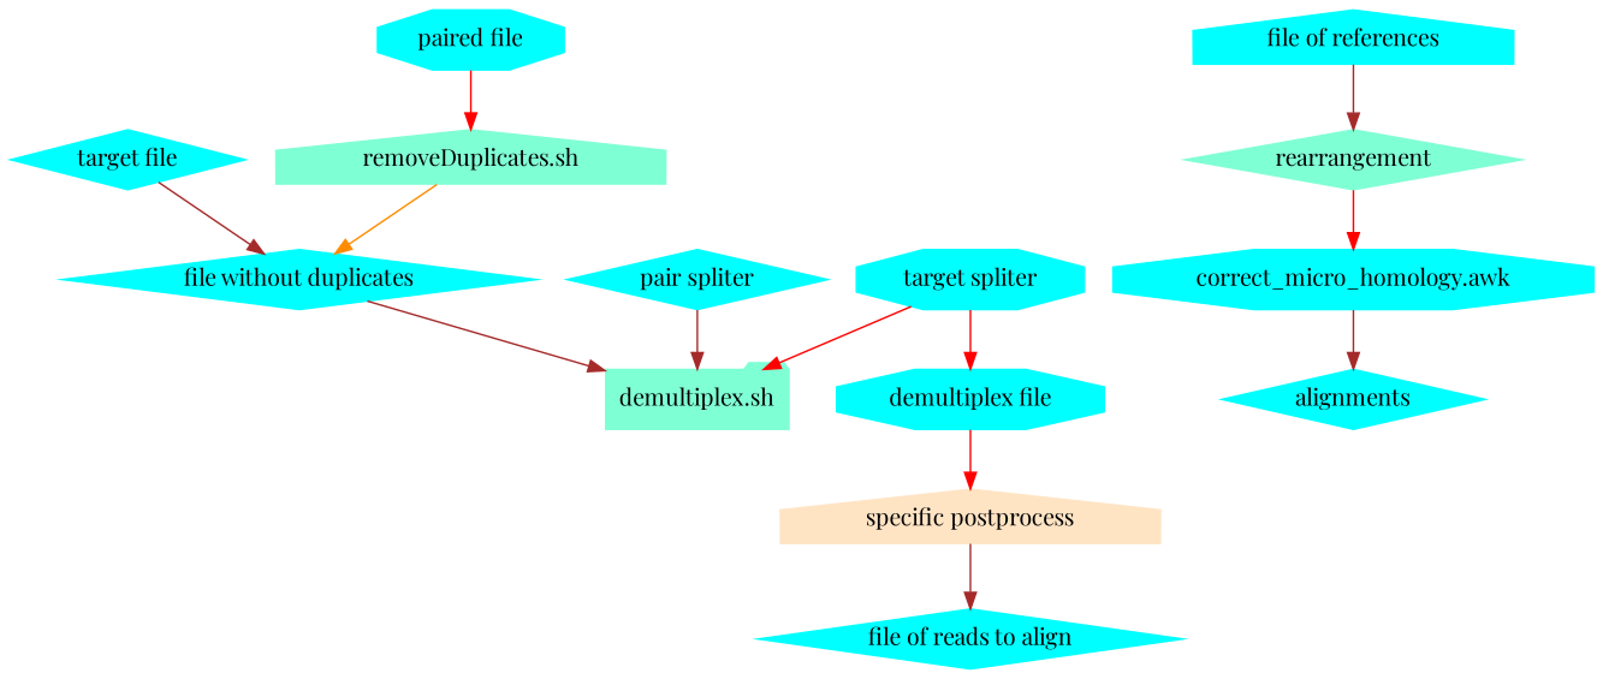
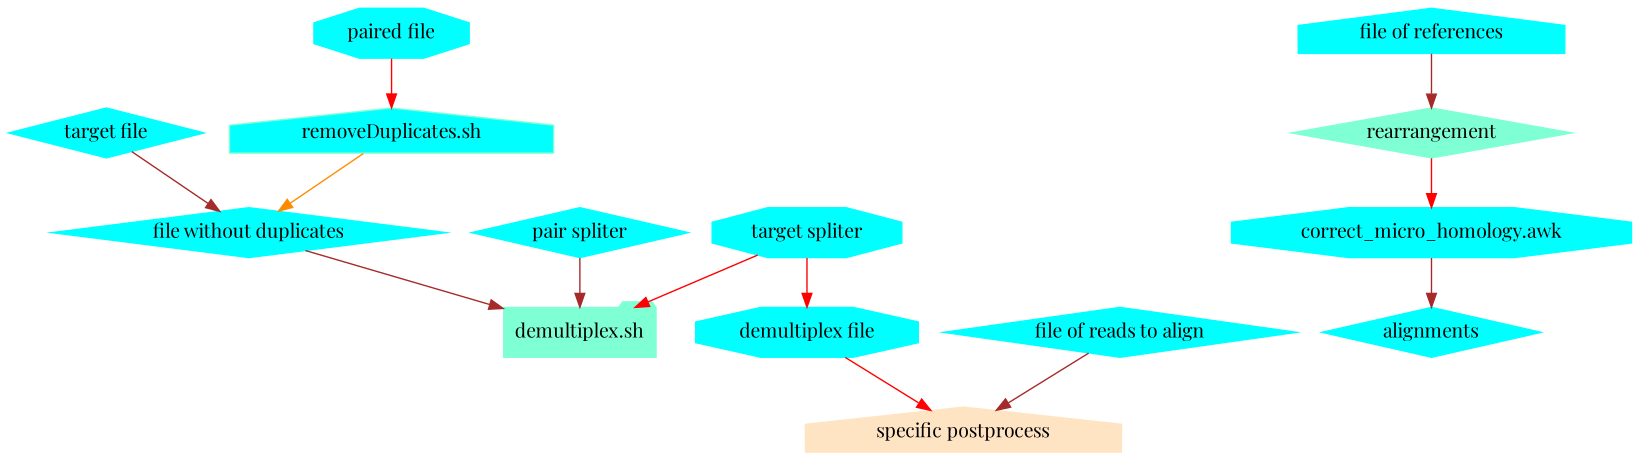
  digraph {
    fontname="Playfair Display"
    node [color=aqua fontname="Playfair Display" shape=diamond style=filled]
    edge [color=brown fontname="Playfair Display"]
    n1 [label="target file"]
    n2 [label="file without duplicates"]
-   n3 [color=aquamarine label="removeDuplicates.sh" shape=house]
+   n3 [color=aquamarine label="removeDuplicates.sh" shape=house fillcolor=aqua]
    n4 [label="paired file" shape=octagon]
    n5 [color=aquamarine label="demultiplex.sh" shape=folder]
    n6 [label="target spliter" shape=octagon]
    n7 [label="demultiplex file" shape=octagon]
    n8 [label="pair spliter"]
    n9 [color=bisque label="specific postprocess" shape=house]
    n10 [label="file of reads to align"]
    n11 [color=aquamarine label=rearrangement]
    n12 [label="correct_micro_homology.awk" shape=octagon]
    n13 [label="file of references" shape=house]
    n14 [label=alignments]
    n1 -> n2
    n2 -> n5
    n3 -> n2 [color=darkorange]
    n4 -> n3 [color=red]
    n6 -> n5 [color=red]
    n6 -> n7 [color=red]
    n7 -> n9 [color=red]
    n8 -> n5
-   n9 -> n10
+   n10 -> n9
    n11 -> n12 [color=red]
    n12 -> n14
    n13 -> n11
  }
